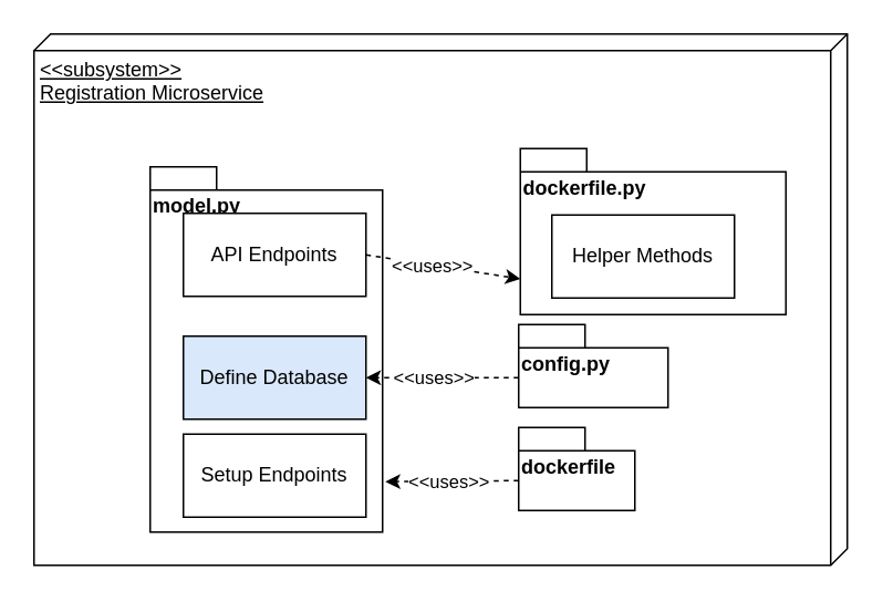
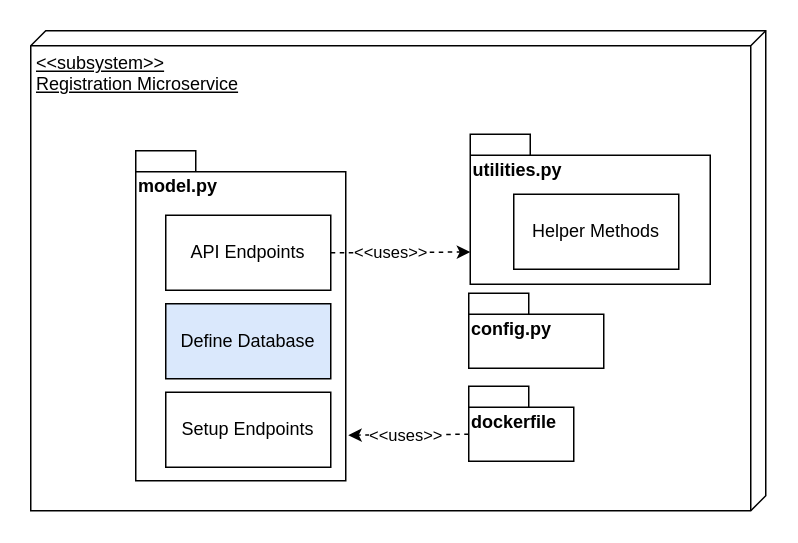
  <mxCell id="0" />
  <mxCell id="1" parent="0" />
  <mxCell id="2" value="&amp;lt;&amp;lt;subsystem&amp;gt;&amp;gt;&lt;br&gt;Registration Microservice" style="verticalAlign=top;align=left;spacingTop=8;spacingLeft=2;spacingRight=12;shape=cube;size=10;direction=south;fontStyle=4;html=1;whiteSpace=wrap;" vertex="1" parent="1"><mxGeometry x="20" y="20" width="490" height="320" as="geometry" /></mxCell>
  <mxCell id="3" value="model.py" style="shape=folder;fontStyle=1;spacingTop=10;tabWidth=40;tabHeight=14;tabPosition=left;html=1;whiteSpace=wrap;align=left;verticalAlign=top;" vertex="1" parent="1"><mxGeometry x="90" y="100" width="140" height="220" as="geometry" /></mxCell>
- <mxCell id="4" value="API Endpoints" style="html=1;whiteSpace=wrap;" vertex="1" parent="1"><mxGeometry x="110" y="128" width="110" height="50" as="geometry" /></mxCell>
+ <mxCell id="4" value="API Endpoints" style="html=1;whiteSpace=wrap;" vertex="1" parent="1"><mxGeometry x="110" y="143" width="110" height="50" as="geometry" /></mxCell>
  <mxCell id="5" value="dockerfile" style="shape=folder;fontStyle=1;spacingTop=10;tabWidth=40;tabHeight=14;tabPosition=left;html=1;whiteSpace=wrap;verticalAlign=top;align=left;" vertex="1" parent="1"><mxGeometry x="312" y="257" width="70" height="50" as="geometry" /></mxCell>
  <mxCell id="6" value="config.py" style="shape=folder;fontStyle=1;spacingTop=10;tabWidth=40;tabHeight=14;tabPosition=left;html=1;whiteSpace=wrap;align=left;verticalAlign=top;" vertex="1" parent="1"><mxGeometry x="312" y="195" width="90" height="50" as="geometry" /></mxCell>
- <mxCell id="7" value="dockerfile.py" style="shape=folder;fontStyle=1;spacingTop=10;tabWidth=40;tabHeight=14;tabPosition=left;html=1;whiteSpace=wrap;align=left;verticalAlign=top;" vertex="1" parent="1"><mxGeometry x="313" y="89" width="160" height="100" as="geometry" /></mxCell>
- <mxCell id="8" value="Helper Methods" style="html=1;whiteSpace=wrap;" vertex="1" parent="1"><mxGeometry x="332" y="129" width="110" height="50" as="geometry" /></mxCell>
+ <mxCell id="7" value="utilities.py" style="shape=folder;fontStyle=1;spacingTop=10;tabWidth=40;tabHeight=14;tabPosition=left;html=1;whiteSpace=wrap;align=left;verticalAlign=top;" vertex="1" parent="1"><mxGeometry x="313" y="89" width="160" height="100" as="geometry" /></mxCell>
+ <mxCell id="8" value="Helper Methods" style="html=1;whiteSpace=wrap;" vertex="1" parent="1"><mxGeometry x="342" y="129" width="110" height="50" as="geometry" /></mxCell>
  <mxCell id="9" value="Define Database" style="html=1;whiteSpace=wrap;fillColor=#dae8fc;" vertex="1" parent="1"><mxGeometry x="110" y="202" width="110" height="50" as="geometry" /></mxCell>
  <mxCell id="10" value="Setup Endpoints" style="html=1;whiteSpace=wrap;" vertex="1" parent="1"><mxGeometry x="110" y="261" width="110" height="50" as="geometry" /></mxCell>
- <mxCell id="11" value="" style="endArrow=classic;html=1;rounded=0;entryX=1;entryY=0.5;entryDx=0;entryDy=0;dashed=1;exitX=0;exitY=0;exitDx=0;exitDy=32;exitPerimeter=0;" edge="1" parent="1" source="6" target="9"><mxGeometry width="50" height="50" relative="1" as="geometry"><mxPoint x="330" y="210" as="sourcePoint" /><mxPoint x="380" y="160" as="targetPoint" /></mxGeometry></mxCell>
- <mxCell id="12" value="&amp;lt;&amp;lt;uses&amp;gt;&amp;gt;" style="edgeLabel;html=1;align=center;verticalAlign=middle;resizable=0;points=[];" vertex="1" connectable="0" parent="11"><mxGeometry x="0.13" y="-1" relative="1" as="geometry"><mxPoint as="offset" /></mxGeometry></mxCell>
  <mxCell id="13" value="" style="endArrow=classic;html=1;rounded=0;exitX=1;exitY=0.5;exitDx=0;exitDy=0;entryX=0;entryY=0;entryDx=0;entryDy=78.5;entryPerimeter=0;dashed=1;" edge="1" parent="1" source="4" target="7"><mxGeometry width="50" height="50" relative="1" as="geometry"><mxPoint x="330" y="210" as="sourcePoint" /><mxPoint x="380" y="160" as="targetPoint" /></mxGeometry></mxCell>
  <mxCell id="14" value="&amp;lt;&amp;lt;uses&amp;gt;&amp;gt;" style="edgeLabel;html=1;align=center;verticalAlign=middle;resizable=0;points=[];" vertex="1" connectable="0" parent="13"><mxGeometry x="-0.14" relative="1" as="geometry"><mxPoint as="offset" /></mxGeometry></mxCell>
  <mxCell id="15" value="" style="endArrow=classic;html=1;rounded=0;entryX=1.012;entryY=0.862;entryDx=0;entryDy=0;dashed=1;exitX=0;exitY=0;exitDx=0;exitDy=32;exitPerimeter=0;entryPerimeter=0;" edge="1" parent="1" source="5" target="3"><mxGeometry width="50" height="50" relative="1" as="geometry"><mxPoint x="280" y="237" as="sourcePoint" /><mxPoint x="230" y="237" as="targetPoint" /></mxGeometry></mxCell>
  <mxCell id="16" value="&amp;lt;&amp;lt;uses&amp;gt;&amp;gt;" style="edgeLabel;html=1;align=center;verticalAlign=middle;resizable=0;points=[];" vertex="1" connectable="0" parent="15"><mxGeometry x="0.071" relative="1" as="geometry"><mxPoint as="offset" /></mxGeometry></mxCell>
